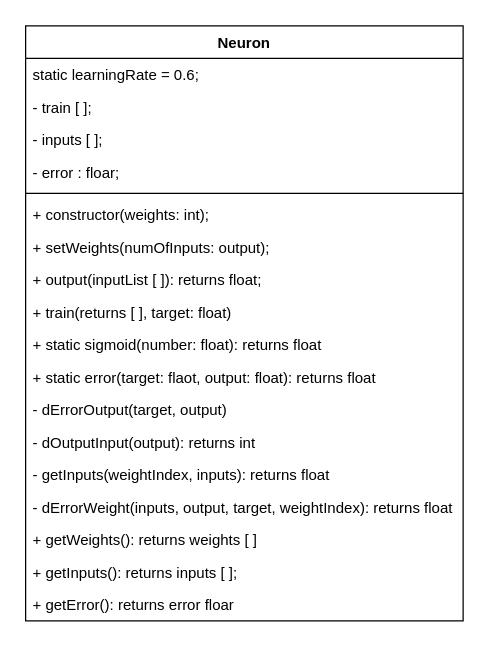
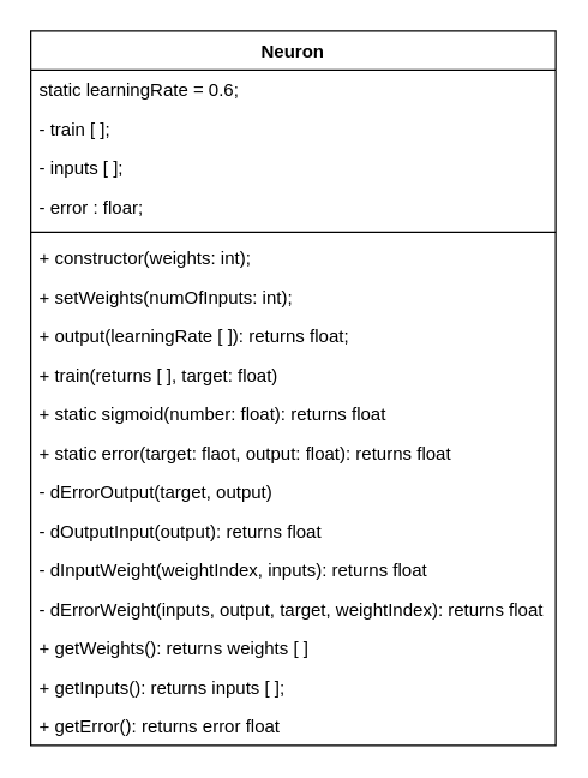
  <mxCell id="0" />
  <mxCell id="1" parent="0" />
  <mxCell id="2" value="Neuron" style="swimlane;fontStyle=1;align=center;verticalAlign=top;childLayout=stackLayout;horizontal=1;startSize=26;horizontalStack=0;resizeParent=1;resizeParentMax=0;resizeLast=0;collapsible=1;marginBottom=0;" parent="1" vertex="1"><mxGeometry x="20" y="20" width="350" height="476" as="geometry" /></mxCell>
  <mxCell id="3" value="static learningRate = 0.6;" style="text;strokeColor=none;fillColor=none;align=left;verticalAlign=top;spacingLeft=4;spacingRight=4;overflow=hidden;rotatable=0;points=[[0,0.5],[1,0.5]];portConstraint=eastwest;" vertex="1" parent="2"><mxGeometry y="26" width="350" height="26" as="geometry" /></mxCell>
  <mxCell id="4" value="- train [ ]; " style="text;strokeColor=none;fillColor=none;align=left;verticalAlign=top;spacingLeft=4;spacingRight=4;overflow=hidden;rotatable=0;points=[[0,0.5],[1,0.5]];portConstraint=eastwest;" vertex="1" parent="2"><mxGeometry y="52" width="350" height="26" as="geometry" /></mxCell>
  <mxCell id="5" value="- inputs [ ];" style="text;strokeColor=none;fillColor=none;align=left;verticalAlign=top;spacingLeft=4;spacingRight=4;overflow=hidden;rotatable=0;points=[[0,0.5],[1,0.5]];portConstraint=eastwest;" vertex="1" parent="2"><mxGeometry y="78" width="350" height="26" as="geometry" /></mxCell>
  <mxCell id="6" value="- error : floar;" style="text;strokeColor=none;fillColor=none;align=left;verticalAlign=top;spacingLeft=4;spacingRight=4;overflow=hidden;rotatable=0;points=[[0,0.5],[1,0.5]];portConstraint=eastwest;" vertex="1" parent="2"><mxGeometry y="104" width="350" height="26" as="geometry" /></mxCell>
  <mxCell id="7" value="" style="line;strokeWidth=1;fillColor=none;align=left;verticalAlign=middle;spacingTop=-1;spacingLeft=3;spacingRight=3;rotatable=0;labelPosition=right;points=[];portConstraint=eastwest;" parent="2" vertex="1"><mxGeometry y="130" width="350" height="8" as="geometry" /></mxCell>
  <mxCell id="8" value="+ constructor(weights: int);" style="text;strokeColor=none;fillColor=none;align=left;verticalAlign=top;spacingLeft=4;spacingRight=4;overflow=hidden;rotatable=0;points=[[0,0.5],[1,0.5]];portConstraint=eastwest;" parent="2" vertex="1"><mxGeometry y="138" width="350" height="26" as="geometry" /></mxCell>
- <mxCell id="9" value="+ setWeights(numOfInputs: output);" style="text;strokeColor=none;fillColor=none;align=left;verticalAlign=top;spacingLeft=4;spacingRight=4;overflow=hidden;rotatable=0;points=[[0,0.5],[1,0.5]];portConstraint=eastwest;" vertex="1" parent="2"><mxGeometry y="164" width="350" height="26" as="geometry" /></mxCell>
- <mxCell id="10" value="+ output(inputList [ ]): returns float;" style="text;strokeColor=none;fillColor=none;align=left;verticalAlign=top;spacingLeft=4;spacingRight=4;overflow=hidden;rotatable=0;points=[[0,0.5],[1,0.5]];portConstraint=eastwest;" vertex="1" parent="2"><mxGeometry y="190" width="350" height="26" as="geometry" /></mxCell>
+ <mxCell id="9" value="+ setWeights(numOfInputs: int);" style="text;strokeColor=none;fillColor=none;align=left;verticalAlign=top;spacingLeft=4;spacingRight=4;overflow=hidden;rotatable=0;points=[[0,0.5],[1,0.5]];portConstraint=eastwest;" vertex="1" parent="2"><mxGeometry y="164" width="350" height="26" as="geometry" /></mxCell>
+ <mxCell id="10" value="+ output(learningRate [ ]): returns float;" style="text;strokeColor=none;fillColor=none;align=left;verticalAlign=top;spacingLeft=4;spacingRight=4;overflow=hidden;rotatable=0;points=[[0,0.5],[1,0.5]];portConstraint=eastwest;" vertex="1" parent="2"><mxGeometry y="190" width="350" height="26" as="geometry" /></mxCell>
  <mxCell id="11" value="+ train(returns [ ], target: float)" style="text;strokeColor=none;fillColor=none;align=left;verticalAlign=top;spacingLeft=4;spacingRight=4;overflow=hidden;rotatable=0;points=[[0,0.5],[1,0.5]];portConstraint=eastwest;" vertex="1" parent="2"><mxGeometry y="216" width="350" height="26" as="geometry" /></mxCell>
  <mxCell id="12" value="+ static sigmoid(number: float): returns float" style="text;strokeColor=none;fillColor=none;align=left;verticalAlign=top;spacingLeft=4;spacingRight=4;overflow=hidden;rotatable=0;points=[[0,0.5],[1,0.5]];portConstraint=eastwest;" vertex="1" parent="2"><mxGeometry y="242" width="350" height="26" as="geometry" /></mxCell>
  <mxCell id="13" value="+ static error(target: flaot, output: float): returns float" style="text;strokeColor=none;fillColor=none;align=left;verticalAlign=top;spacingLeft=4;spacingRight=4;overflow=hidden;rotatable=0;points=[[0,0.5],[1,0.5]];portConstraint=eastwest;" vertex="1" parent="2"><mxGeometry y="268" width="350" height="26" as="geometry" /></mxCell>
  <mxCell id="14" value="- dErrorOutput(target, output)" style="text;strokeColor=none;fillColor=none;align=left;verticalAlign=top;spacingLeft=4;spacingRight=4;overflow=hidden;rotatable=0;points=[[0,0.5],[1,0.5]];portConstraint=eastwest;" vertex="1" parent="2"><mxGeometry y="294" width="350" height="26" as="geometry" /></mxCell>
- <mxCell id="15" value="- dOutputInput(output): returns int" style="text;strokeColor=none;fillColor=none;align=left;verticalAlign=top;spacingLeft=4;spacingRight=4;overflow=hidden;rotatable=0;points=[[0,0.5],[1,0.5]];portConstraint=eastwest;" vertex="1" parent="2"><mxGeometry y="320" width="350" height="26" as="geometry" /></mxCell>
- <mxCell id="16" value="- getInputs(weightIndex, inputs): returns float" style="text;strokeColor=none;fillColor=none;align=left;verticalAlign=top;spacingLeft=4;spacingRight=4;overflow=hidden;rotatable=0;points=[[0,0.5],[1,0.5]];portConstraint=eastwest;" vertex="1" parent="2"><mxGeometry y="346" width="350" height="26" as="geometry" /></mxCell>
+ <mxCell id="15" value="- dOutputInput(output): returns float" style="text;strokeColor=none;fillColor=none;align=left;verticalAlign=top;spacingLeft=4;spacingRight=4;overflow=hidden;rotatable=0;points=[[0,0.5],[1,0.5]];portConstraint=eastwest;" vertex="1" parent="2"><mxGeometry y="320" width="350" height="26" as="geometry" /></mxCell>
+ <mxCell id="16" value="- dInputWeight(weightIndex, inputs): returns float" style="text;strokeColor=none;fillColor=none;align=left;verticalAlign=top;spacingLeft=4;spacingRight=4;overflow=hidden;rotatable=0;points=[[0,0.5],[1,0.5]];portConstraint=eastwest;" vertex="1" parent="2"><mxGeometry y="346" width="350" height="26" as="geometry" /></mxCell>
  <mxCell id="17" value="- dErrorWeight(inputs, output, target, weightIndex): returns float" style="text;strokeColor=none;fillColor=none;align=left;verticalAlign=top;spacingLeft=4;spacingRight=4;overflow=hidden;rotatable=0;points=[[0,0.5],[1,0.5]];portConstraint=eastwest;" vertex="1" parent="2"><mxGeometry y="372" width="350" height="26" as="geometry" /></mxCell>
  <mxCell id="18" value="+ getWeights(): returns weights [ ]" style="text;strokeColor=none;fillColor=none;align=left;verticalAlign=top;spacingLeft=4;spacingRight=4;overflow=hidden;rotatable=0;points=[[0,0.5],[1,0.5]];portConstraint=eastwest;" vertex="1" parent="2"><mxGeometry y="398" width="350" height="26" as="geometry" /></mxCell>
  <mxCell id="19" value="+ getInputs(): returns inputs [ ];" style="text;strokeColor=none;fillColor=none;align=left;verticalAlign=top;spacingLeft=4;spacingRight=4;overflow=hidden;rotatable=0;points=[[0,0.5],[1,0.5]];portConstraint=eastwest;" vertex="1" parent="2"><mxGeometry y="424" width="350" height="26" as="geometry" /></mxCell>
- <mxCell id="20" value="+ getError(): returns error floar" style="text;strokeColor=none;fillColor=none;align=left;verticalAlign=top;spacingLeft=4;spacingRight=4;overflow=hidden;rotatable=0;points=[[0,0.5],[1,0.5]];portConstraint=eastwest;" vertex="1" parent="2"><mxGeometry y="450" width="350" height="26" as="geometry" /></mxCell>
+ <mxCell id="20" value="+ getError(): returns error float" style="text;strokeColor=none;fillColor=none;align=left;verticalAlign=top;spacingLeft=4;spacingRight=4;overflow=hidden;rotatable=0;points=[[0,0.5],[1,0.5]];portConstraint=eastwest;" vertex="1" parent="2"><mxGeometry y="450" width="350" height="26" as="geometry" /></mxCell>
